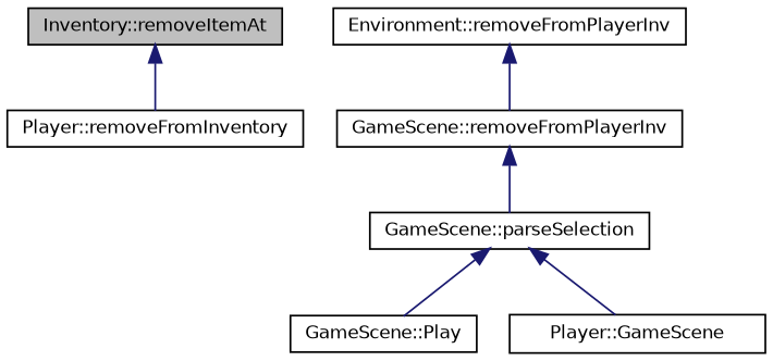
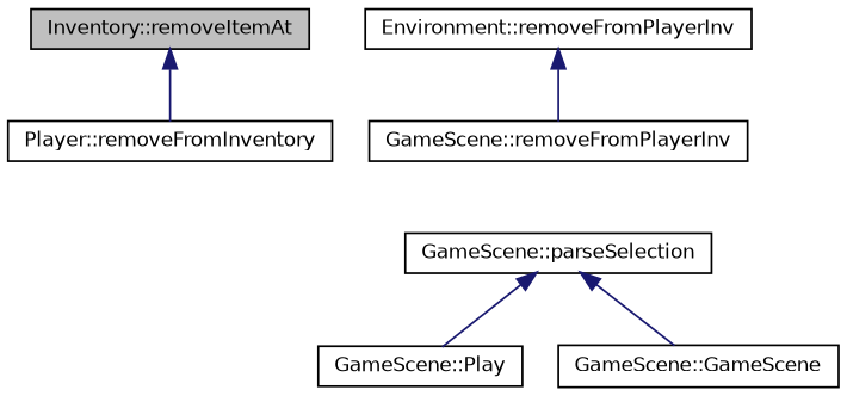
  digraph {
    rankdir=TB
    node [color=black fillcolor=white fontname=Helvetica fontsize=10 shape=record style=filled]
    edge [color=midnightblue dir=back fontname=Helvetica fontsize=10 labelfontname=Helvetica labelfontsize=10 style=solid]
    n1 [fillcolor=grey75 fontcolor=black height=0.2 label="Inventory::removeItemAt" width=0.4]
    n2 [height=0.2 label="Player::removeFromInventory" width=0.4]
    n3 [height=0.2 label="Environment::removeFromPlayerInv" width=0.4]
    n4 [height=0.2 label="GameScene::removeFromPlayerInv" width=0.4]
    n5 [height=0.2 label="GameScene::parseSelection" width=0.4]
    n6 [height=0.2 label="GameScene::Play" width=0.4]
-   n7 [height=0.2 label="Player::GameScene" width=0.4]
+   n7 [height=0.2 label="GameScene::GameScene" width=0.4]
    n1 -> n2
    n3 -> n4
-   n4 -> n5
    n5 -> n6
    n5 -> n7
  }
